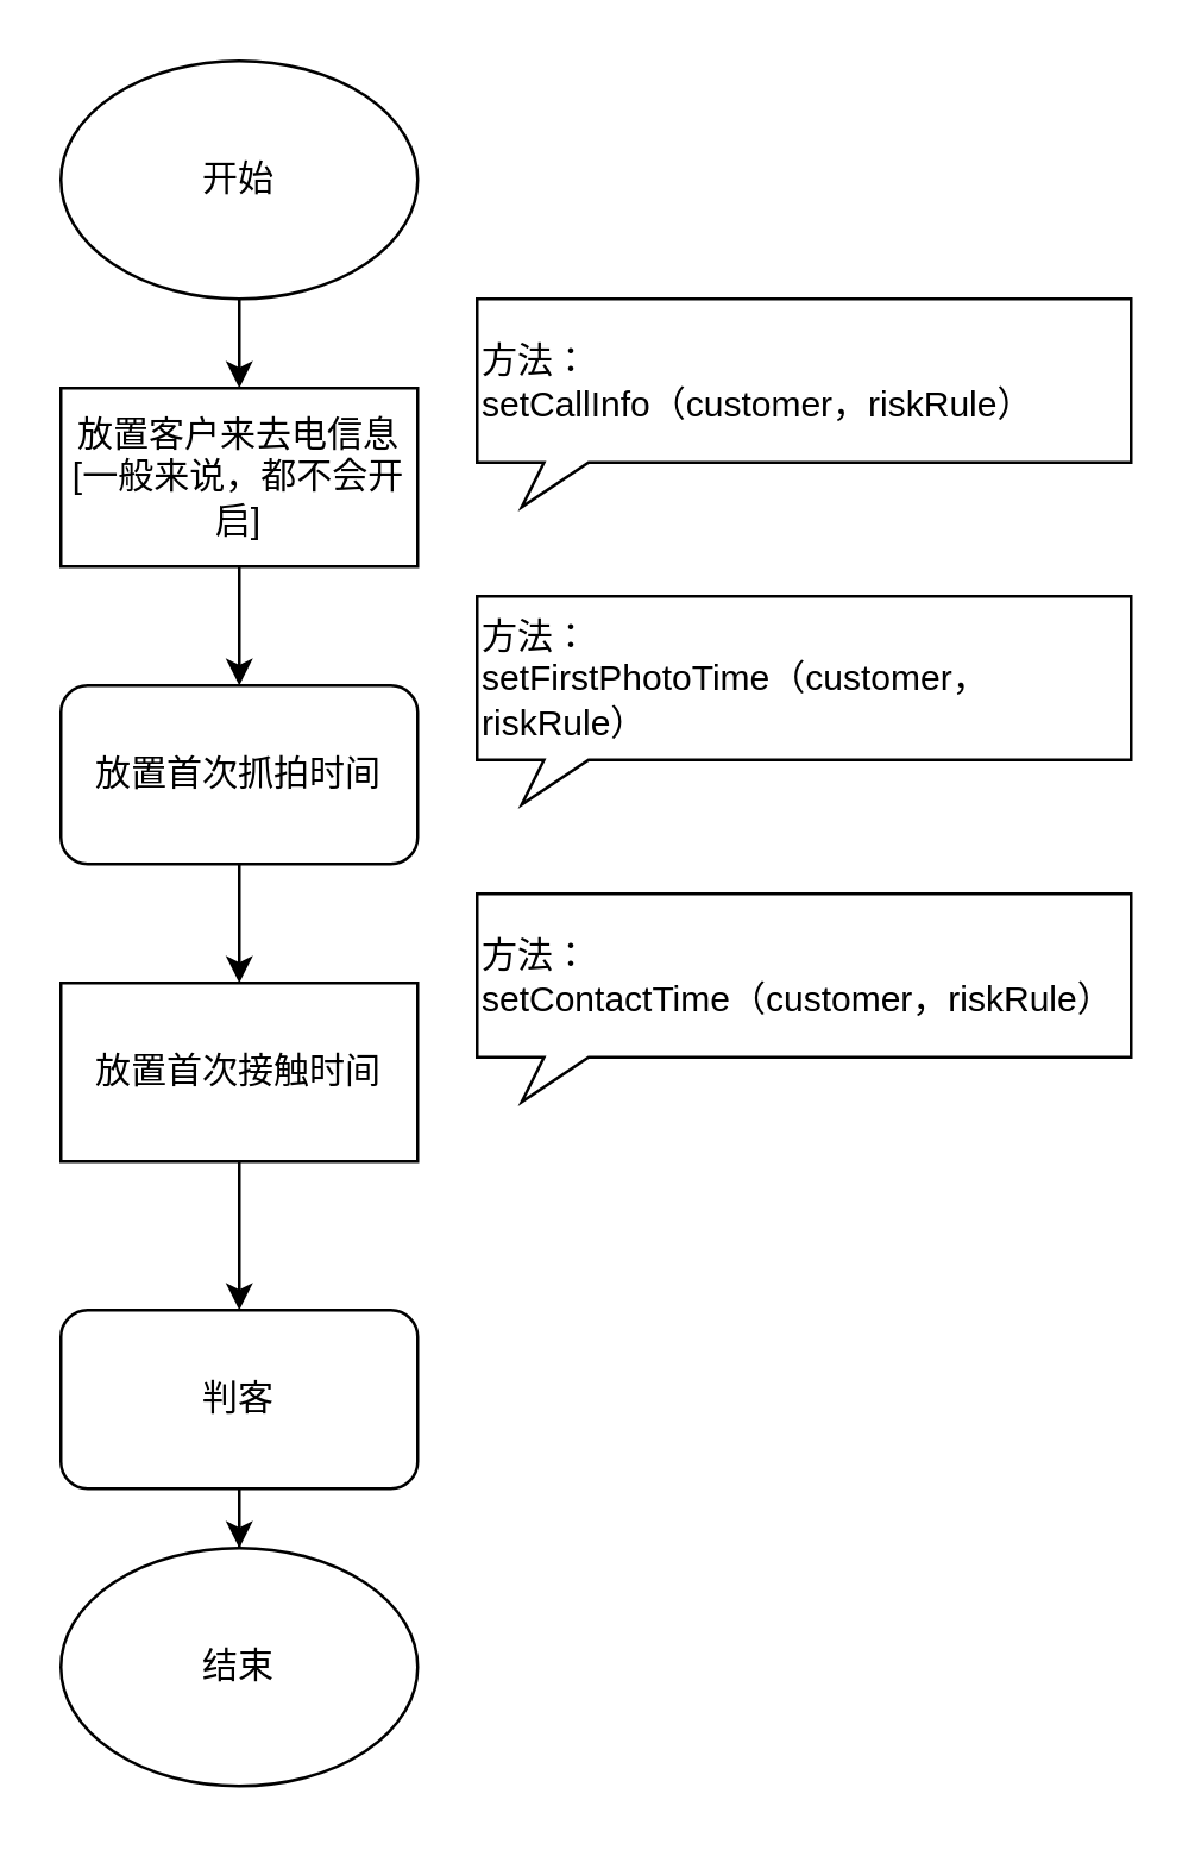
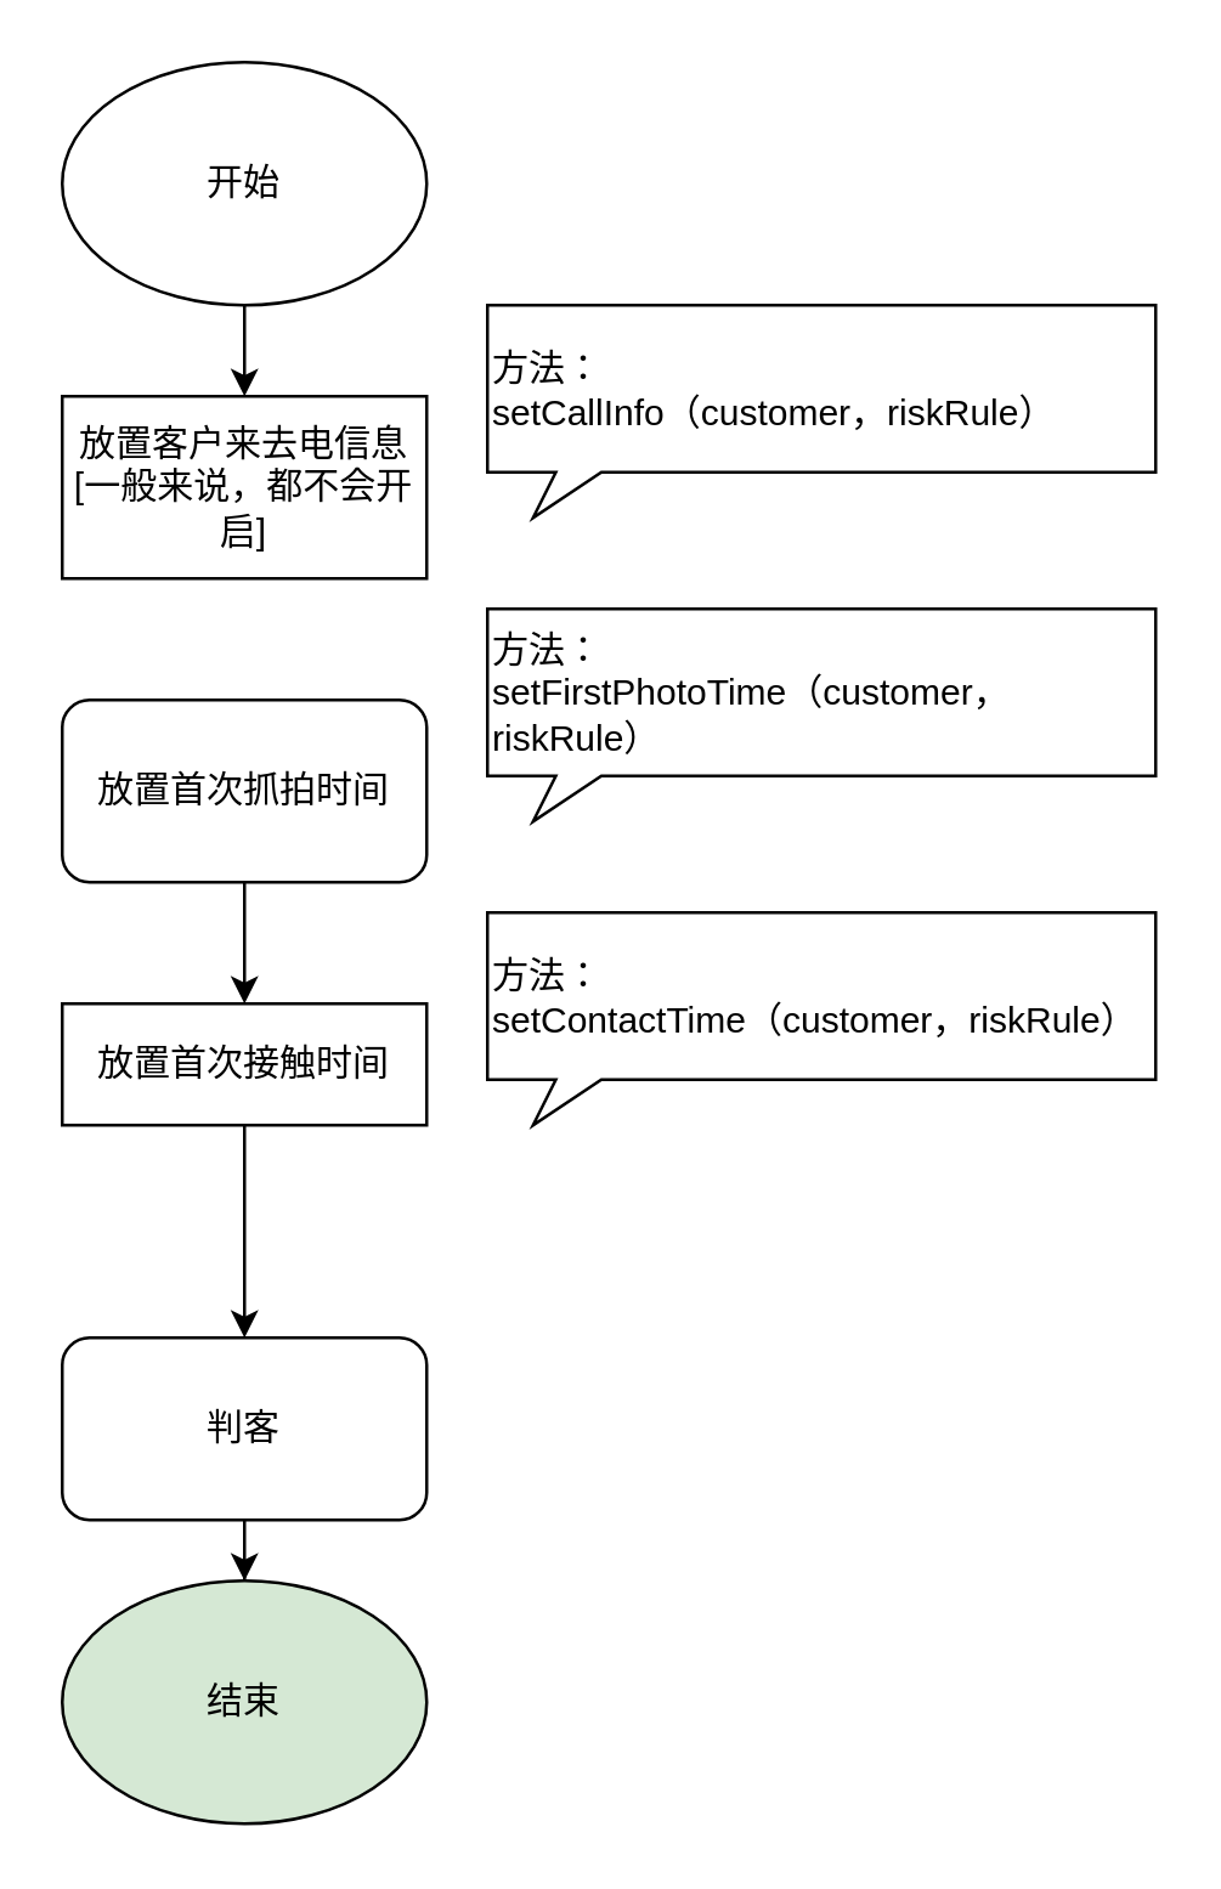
  <mxCell id="0" />
  <mxCell id="1" parent="0" />
  <mxCell id="2" value="" style="edgeStyle=orthogonalEdgeStyle;rounded=0;orthogonalLoop=1;jettySize=auto;html=1;" parent="1" source="3" target="5" edge="1"><mxGeometry relative="1" as="geometry" /></mxCell>
  <mxCell id="3" value="开始" style="ellipse;whiteSpace=wrap;html=1;" parent="1" vertex="1"><mxGeometry x="20" y="20" width="120" height="80" as="geometry" /></mxCell>
- <mxCell id="4" value="" style="edgeStyle=orthogonalEdgeStyle;rounded=0;orthogonalLoop=1;jettySize=auto;html=1;" parent="1" source="5" target="9" edge="1"><mxGeometry relative="1" as="geometry" /></mxCell>
  <mxCell id="5" value="放置客户来去电信息[一般来说，都不会开启]" style="rounded=0;whiteSpace=wrap;html=1;" parent="1" vertex="1"><mxGeometry x="20" y="130" width="120" height="60" as="geometry" /></mxCell>
  <mxCell id="6" value="" style="edgeStyle=orthogonalEdgeStyle;rounded=0;orthogonalLoop=1;jettySize=auto;html=1;" parent="1" source="7" target="11" edge="1"><mxGeometry relative="1" as="geometry" /></mxCell>
- <mxCell id="7" value="放置首次接触时间" style="rounded=0;whiteSpace=wrap;html=1;" parent="1" vertex="1"><mxGeometry x="20" y="330" width="120" height="60" as="geometry" /></mxCell>
+ <mxCell id="7" value="放置首次接触时间" style="rounded=0;whiteSpace=wrap;html=1;" parent="1" vertex="1"><mxGeometry x="20" y="330" width="120" height="40" as="geometry" /></mxCell>
  <mxCell id="8" value="" style="edgeStyle=orthogonalEdgeStyle;rounded=0;orthogonalLoop=1;jettySize=auto;html=1;" parent="1" source="9" target="7" edge="1"><mxGeometry relative="1" as="geometry" /></mxCell>
  <mxCell id="9" value="放置首次抓拍时间" style="rounded=1;whiteSpace=wrap;html=1;" parent="1" vertex="1"><mxGeometry x="20" y="230" width="120" height="60" as="geometry" /></mxCell>
  <mxCell id="10" value="" style="edgeStyle=orthogonalEdgeStyle;rounded=0;orthogonalLoop=1;jettySize=auto;html=1;" parent="1" source="11" target="12" edge="1"><mxGeometry relative="1" as="geometry" /></mxCell>
  <mxCell id="11" value="判客" style="rounded=1;whiteSpace=wrap;html=1;" parent="1" vertex="1"><mxGeometry x="20" y="440" width="120" height="60" as="geometry" /></mxCell>
- <mxCell id="12" value="结束" style="ellipse;whiteSpace=wrap;html=1;" parent="1" vertex="1"><mxGeometry x="20" y="520" width="120" height="80" as="geometry" /></mxCell>
+ <mxCell id="12" value="结束" style="ellipse;whiteSpace=wrap;html=1;fillColor=#d5e8d4;" parent="1" vertex="1"><mxGeometry x="20" y="520" width="120" height="80" as="geometry" /></mxCell>
  <mxCell id="13" value="&lt;span style=&quot;white-space: normal&quot;&gt;方法：&lt;/span&gt;&lt;br style=&quot;white-space: normal&quot;&gt;&lt;span style=&quot;white-space: normal&quot;&gt;setCallInfo（customer，riskRule）&lt;/span&gt;" style="whiteSpace=wrap;html=1;shape=mxgraph.basic.rectCallout;dx=30;dy=15;boundedLbl=1;align=left;" vertex="1" parent="1"><mxGeometry x="160" y="100" width="220" height="70" as="geometry" /></mxCell>
  <mxCell id="14" value="&lt;span style=&quot;white-space: normal&quot;&gt;方法：&lt;/span&gt;&lt;br style=&quot;white-space: normal&quot;&gt;&lt;span style=&quot;white-space: normal&quot;&gt;setFirstPhotoTime（customer，riskRule）&lt;/span&gt;" style="whiteSpace=wrap;html=1;shape=mxgraph.basic.rectCallout;dx=30;dy=15;boundedLbl=1;align=left;" vertex="1" parent="1"><mxGeometry x="160" y="200" width="220" height="70" as="geometry" /></mxCell>
  <mxCell id="15" value="&lt;span style=&quot;white-space: normal&quot;&gt;方法：&lt;/span&gt;&lt;br style=&quot;white-space: normal&quot;&gt;&lt;span style=&quot;white-space: normal&quot;&gt;setContactTime（customer，riskRule）&lt;/span&gt;" style="whiteSpace=wrap;html=1;shape=mxgraph.basic.rectCallout;dx=30;dy=15;boundedLbl=1;align=left;" vertex="1" parent="1"><mxGeometry x="160" y="300" width="220" height="70" as="geometry" /></mxCell>
